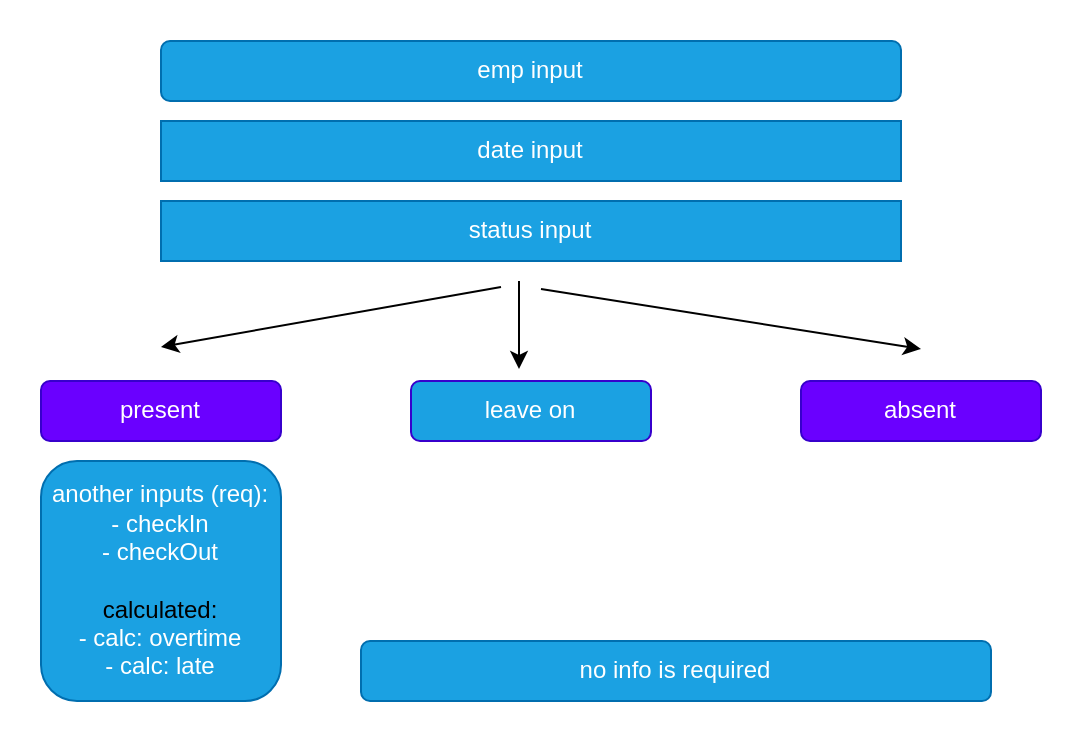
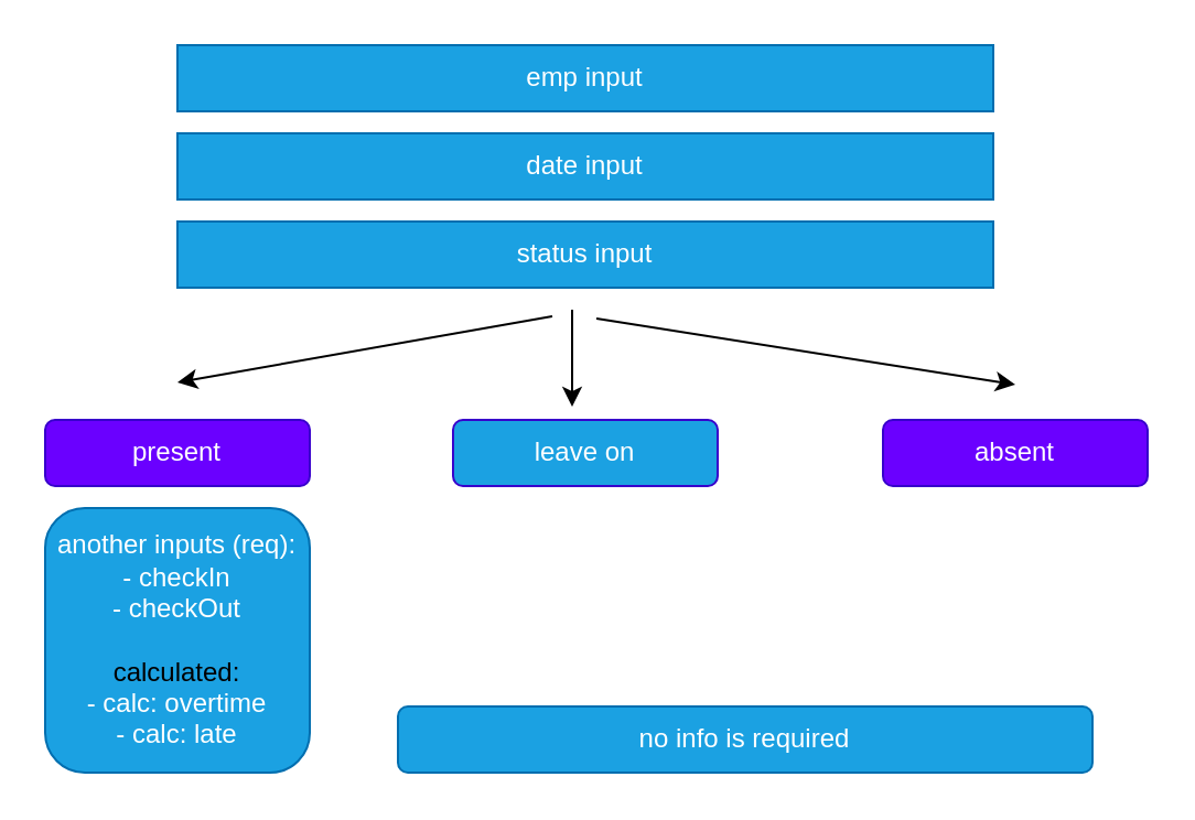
  <mxCell id="0" />
  <mxCell id="1" parent="0" />
- <mxCell id="2" value="emp input" style="whiteSpace=wrap;html=1;fillColor=#1ba1e2;fontColor=#ffffff;strokeColor=#006EAF;rounded=1;" vertex="1" parent="1"><mxGeometry x="80" y="20" width="370" height="30" as="geometry" /></mxCell>
+ <mxCell id="2" value="emp input" style="rounded=0;whiteSpace=wrap;html=1;fillColor=#1ba1e2;fontColor=#ffffff;strokeColor=#006EAF;" vertex="1" parent="1"><mxGeometry x="80" y="20" width="370" height="30" as="geometry" /></mxCell>
  <mxCell id="3" value="date input" style="rounded=0;whiteSpace=wrap;html=1;fillColor=#1ba1e2;fontColor=#ffffff;strokeColor=#006EAF;" vertex="1" parent="1"><mxGeometry x="80" y="60" width="370" height="30" as="geometry" /></mxCell>
  <mxCell id="4" value="" style="endArrow=classic;html=1;" edge="1" parent="1"><mxGeometry width="50" height="50" relative="1" as="geometry"><mxPoint x="270" y="144" as="sourcePoint" /><mxPoint x="460" y="174" as="targetPoint" /></mxGeometry></mxCell>
  <mxCell id="5" value="" style="endArrow=classic;html=1;" edge="1" parent="1"><mxGeometry width="50" height="50" relative="1" as="geometry"><mxPoint x="250" y="143" as="sourcePoint" /><mxPoint x="80" y="173" as="targetPoint" /></mxGeometry></mxCell>
  <mxCell id="6" value="status input" style="rounded=0;whiteSpace=wrap;html=1;fillColor=#1ba1e2;fontColor=#ffffff;strokeColor=#006EAF;" vertex="1" parent="1"><mxGeometry x="80" y="100" width="370" height="30" as="geometry" /></mxCell>
  <mxCell id="7" value="present" style="rounded=1;whiteSpace=wrap;html=1;fillColor=#6a00ff;fontColor=#ffffff;strokeColor=#3700CC;" vertex="1" parent="1"><mxGeometry x="20" y="190" width="120" height="30" as="geometry" /></mxCell>
  <mxCell id="8" value="absent" style="rounded=1;whiteSpace=wrap;html=1;fillColor=#6a00ff;fontColor=#ffffff;strokeColor=#3700CC;" vertex="1" parent="1"><mxGeometry x="400" y="190" width="120" height="30" as="geometry" /></mxCell>
  <mxCell id="9" value="" style="endArrow=classic;html=1;" edge="1" parent="1"><mxGeometry width="50" height="50" relative="1" as="geometry"><mxPoint x="259" y="140" as="sourcePoint" /><mxPoint x="259" y="184" as="targetPoint" /></mxGeometry></mxCell>
  <mxCell id="10" value="leave on" style="rounded=1;whiteSpace=wrap;html=1;fillColor=#1ba1e2;fontColor=#ffffff;strokeColor=#3700CC;" vertex="1" parent="1"><mxGeometry x="205" y="190" width="120" height="30" as="geometry" /></mxCell>
  <mxCell id="11" value="no info is required" style="rounded=1;whiteSpace=wrap;html=1;fillColor=#1ba1e2;fontColor=#ffffff;strokeColor=#006EAF;" vertex="1" parent="1"><mxGeometry x="180" y="320" width="315" height="30" as="geometry" /></mxCell>
  <mxCell id="12" value="another inputs (req):&lt;div&gt;- checkIn&lt;/div&gt;&lt;div&gt;- checkOut&lt;/div&gt;&lt;div&gt;&lt;br&gt;&lt;/div&gt;&lt;div&gt;&lt;font style=&quot;color: light-dark(rgb(0, 0, 0), rgb(0, 0, 0));&quot;&gt;calculated:&lt;/font&gt;&lt;/div&gt;&lt;div&gt;- calc: overtime&lt;/div&gt;&lt;div&gt;- calc: late&lt;/div&gt;" style="rounded=1;whiteSpace=wrap;html=1;fillColor=#1ba1e2;fontColor=#ffffff;strokeColor=#006EAF;" vertex="1" parent="1"><mxGeometry x="20" y="230" width="120" height="120" as="geometry" /></mxCell>
